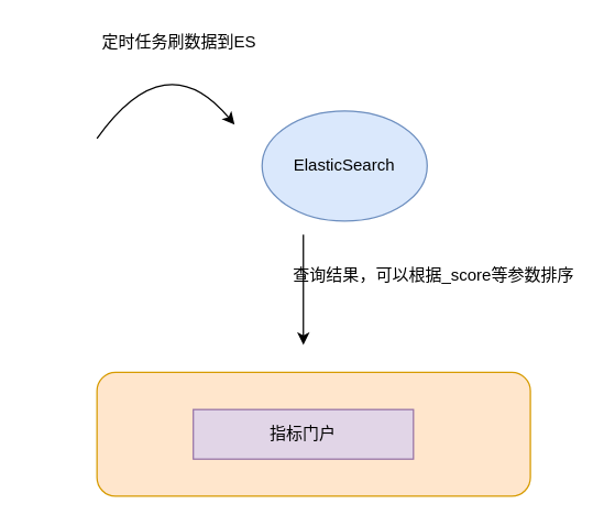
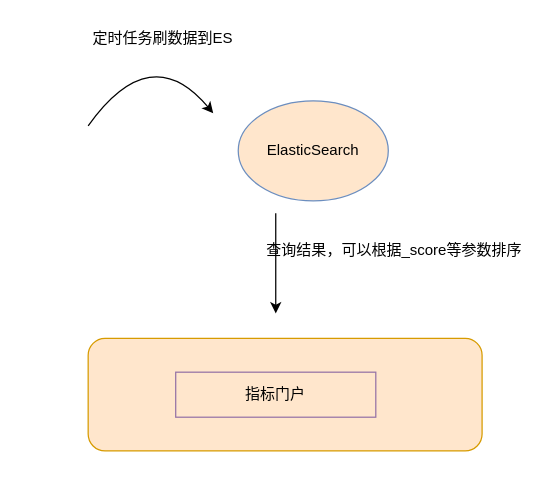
  <mxCell id="0" />
  <mxCell id="1" parent="0" />
  <mxCell id="2" value="" style="rounded=1;whiteSpace=wrap;html=1;fillColor=#ffe6cc;strokeColor=#d79b00;" vertex="1" parent="1"><mxGeometry x="70" y="270" width="315" height="90" as="geometry" /></mxCell>
- <mxCell id="3" value="ElasticSearch" style="ellipse;whiteSpace=wrap;html=1;fillColor=#dae8fc;strokeColor=#6c8ebf;" vertex="1" parent="1"><mxGeometry x="190" y="80" width="120" height="80" as="geometry" /></mxCell>
- <mxCell id="4" value="指标门户" style="rounded=0;whiteSpace=wrap;html=1;fillColor=#e1d5e7;strokeColor=#9673a6;" vertex="1" parent="1"><mxGeometry x="140" y="297" width="160" height="36" as="geometry" /></mxCell>
+ <mxCell id="3" value="ElasticSearch" style="ellipse;whiteSpace=wrap;html=1;fillColor=#ffe6cc;strokeColor=#6c8ebf;" vertex="1" parent="1"><mxGeometry x="190" y="80" width="120" height="80" as="geometry" /></mxCell>
+ <mxCell id="4" value="指标门户" style="rounded=0;whiteSpace=wrap;html=1;fillColor=#ffe6cc;strokeColor=#9673a6;" vertex="1" parent="1"><mxGeometry x="140" y="297" width="160" height="36" as="geometry" /></mxCell>
  <mxCell id="5" value="" style="endArrow=classic;html=1;curved=1;" edge="1" parent="1"><mxGeometry width="50" height="50" relative="1" as="geometry"><mxPoint x="70" y="100" as="sourcePoint" /><mxPoint x="170" y="90" as="targetPoint" /><Array as="points"><mxPoint x="120" y="30" /></Array></mxGeometry></mxCell>
  <mxCell id="6" value="定时任务刷数据到ES" style="text;html=1;strokeColor=none;fillColor=none;align=center;verticalAlign=middle;whiteSpace=wrap;rounded=0;" vertex="1" parent="1"><mxGeometry x="20" y="20" width="220" height="20" as="geometry" /></mxCell>
  <mxCell id="7" value="" style="endArrow=classic;html=1;rounded=0;" edge="1" parent="1"><mxGeometry width="50" height="50" relative="1" as="geometry"><mxPoint x="220" y="170" as="sourcePoint" /><mxPoint x="220" y="250" as="targetPoint" /></mxGeometry></mxCell>
  <mxCell id="8" value="查询结果，可以根据_score等参数排序" style="text;html=1;strokeColor=none;fillColor=none;align=center;verticalAlign=middle;whiteSpace=wrap;rounded=0;" vertex="1" parent="1"><mxGeometry x="205" y="190" width="220" height="20" as="geometry" /></mxCell>
